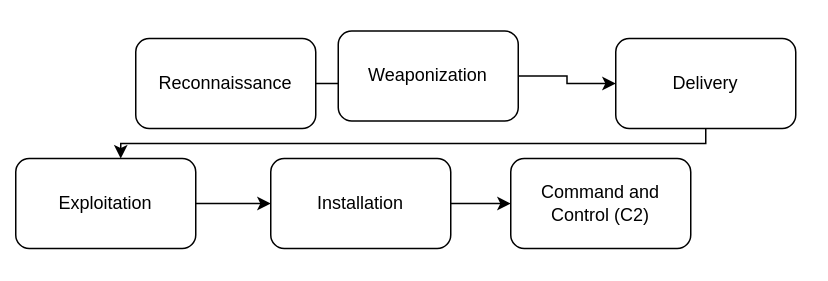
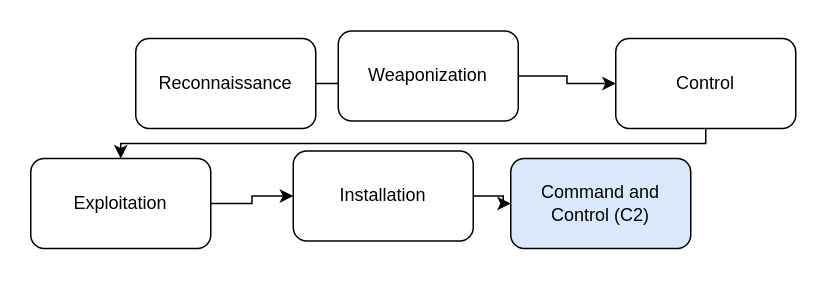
  <mxCell id="0" />
  <mxCell id="1" parent="0" />
  <mxCell id="2" value="" style="edgeStyle=orthogonalEdgeStyle;rounded=0;orthogonalLoop=1;jettySize=auto;html=1;" edge="1" parent="1" source="3" target="12"><mxGeometry relative="1" as="geometry" /></mxCell>
  <mxCell id="3" value="Reconnaissance" style="rounded=1;whiteSpace=wrap;html=1;" vertex="1" parent="1"><mxGeometry x="90" y="25" width="120" height="60" as="geometry" /></mxCell>
- <mxCell id="4" value="Command and Control (C2)" style="rounded=1;whiteSpace=wrap;html=1;" vertex="1" parent="1"><mxGeometry x="340" y="105" width="120" height="60" as="geometry" /></mxCell>
+ <mxCell id="4" value="Command and Control (C2)" style="rounded=1;whiteSpace=wrap;html=1;fillColor=#dae8fc;" vertex="1" parent="1"><mxGeometry x="340" y="105" width="120" height="60" as="geometry" /></mxCell>
  <mxCell id="5" value="" style="edgeStyle=orthogonalEdgeStyle;rounded=0;orthogonalLoop=1;jettySize=auto;html=1;" edge="1" parent="1" source="6" target="4"><mxGeometry relative="1" as="geometry" /></mxCell>
- <mxCell id="6" value="Installation" style="rounded=1;whiteSpace=wrap;html=1;" vertex="1" parent="1"><mxGeometry x="180" y="105" width="120" height="60" as="geometry" /></mxCell>
+ <mxCell id="6" value="Installation" style="rounded=1;whiteSpace=wrap;html=1;" vertex="1" parent="1"><mxGeometry x="195" y="100" width="120" height="60" as="geometry" /></mxCell>
  <mxCell id="7" value="" style="edgeStyle=orthogonalEdgeStyle;rounded=0;orthogonalLoop=1;jettySize=auto;html=1;" edge="1" parent="1" source="8" target="6"><mxGeometry relative="1" as="geometry" /></mxCell>
- <mxCell id="8" value="Exploitation" style="rounded=1;whiteSpace=wrap;html=1;" vertex="1" parent="1"><mxGeometry x="10" y="105" width="120" height="60" as="geometry" /></mxCell>
+ <mxCell id="8" value="Exploitation" style="rounded=1;whiteSpace=wrap;html=1;" vertex="1" parent="1"><mxGeometry x="20" y="105" width="120" height="60" as="geometry" /></mxCell>
  <mxCell id="9" value="" style="edgeStyle=orthogonalEdgeStyle;rounded=0;orthogonalLoop=1;jettySize=auto;html=1;" edge="1" parent="1" source="10" target="8"><mxGeometry relative="1" as="geometry"><Array as="points"><mxPoint x="470" y="95" /><mxPoint x="80" y="95" /></Array></mxGeometry></mxCell>
- <mxCell id="10" value="Delivery" style="rounded=1;whiteSpace=wrap;html=1;" vertex="1" parent="1"><mxGeometry x="410" y="25" width="120" height="60" as="geometry" /></mxCell>
+ <mxCell id="10" value="Control" style="rounded=1;whiteSpace=wrap;html=1;" vertex="1" parent="1"><mxGeometry x="410" y="25" width="120" height="60" as="geometry" /></mxCell>
  <mxCell id="11" value="" style="edgeStyle=orthogonalEdgeStyle;rounded=0;orthogonalLoop=1;jettySize=auto;html=1;" edge="1" parent="1" source="12" target="10"><mxGeometry relative="1" as="geometry" /></mxCell>
  <mxCell id="12" value="Weaponization" style="rounded=1;whiteSpace=wrap;html=1;" vertex="1" parent="1"><mxGeometry x="225" y="20" width="120" height="60" as="geometry" /></mxCell>
